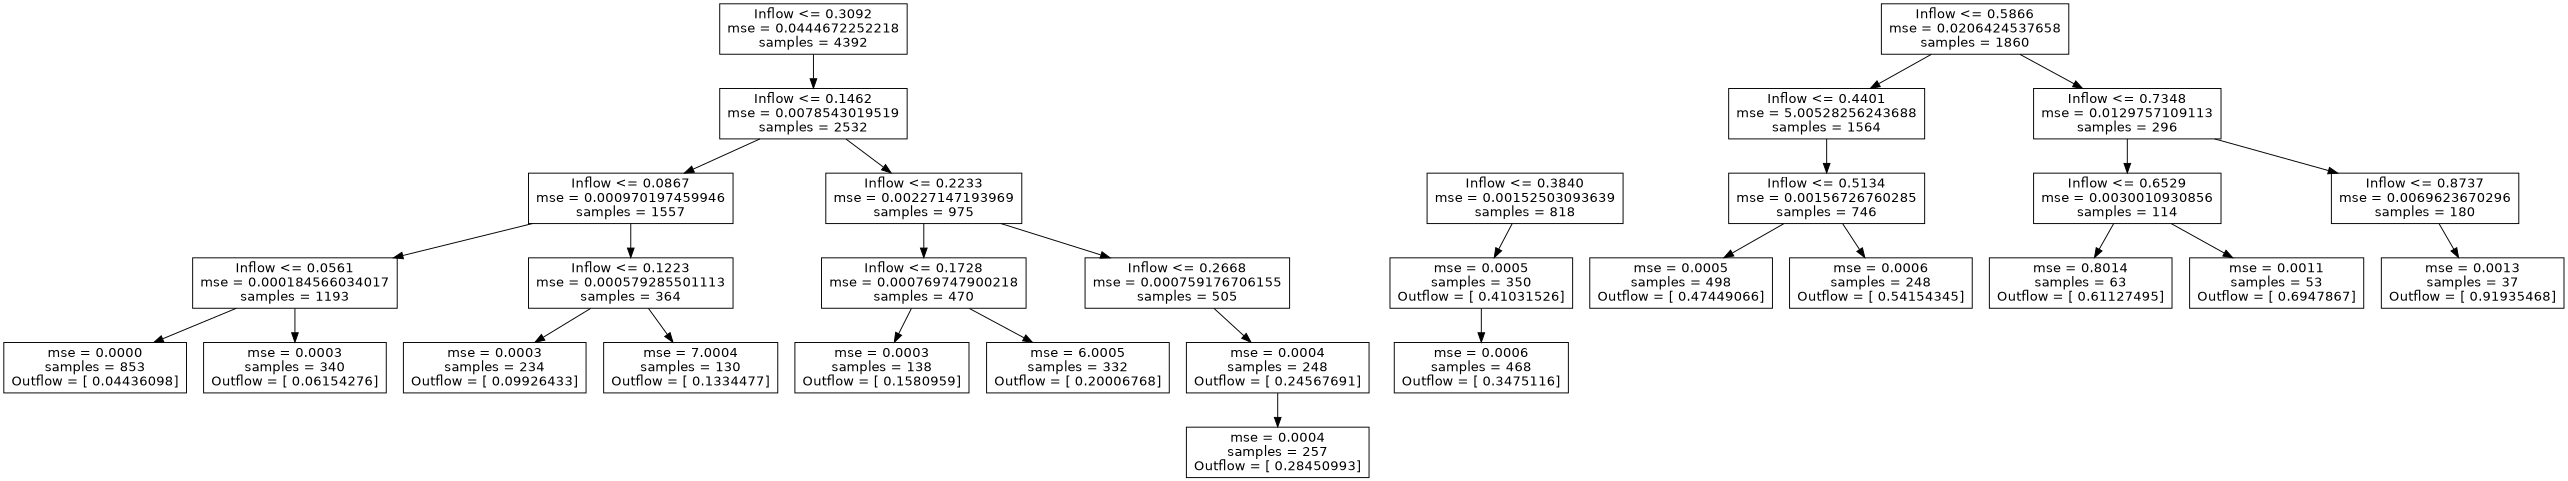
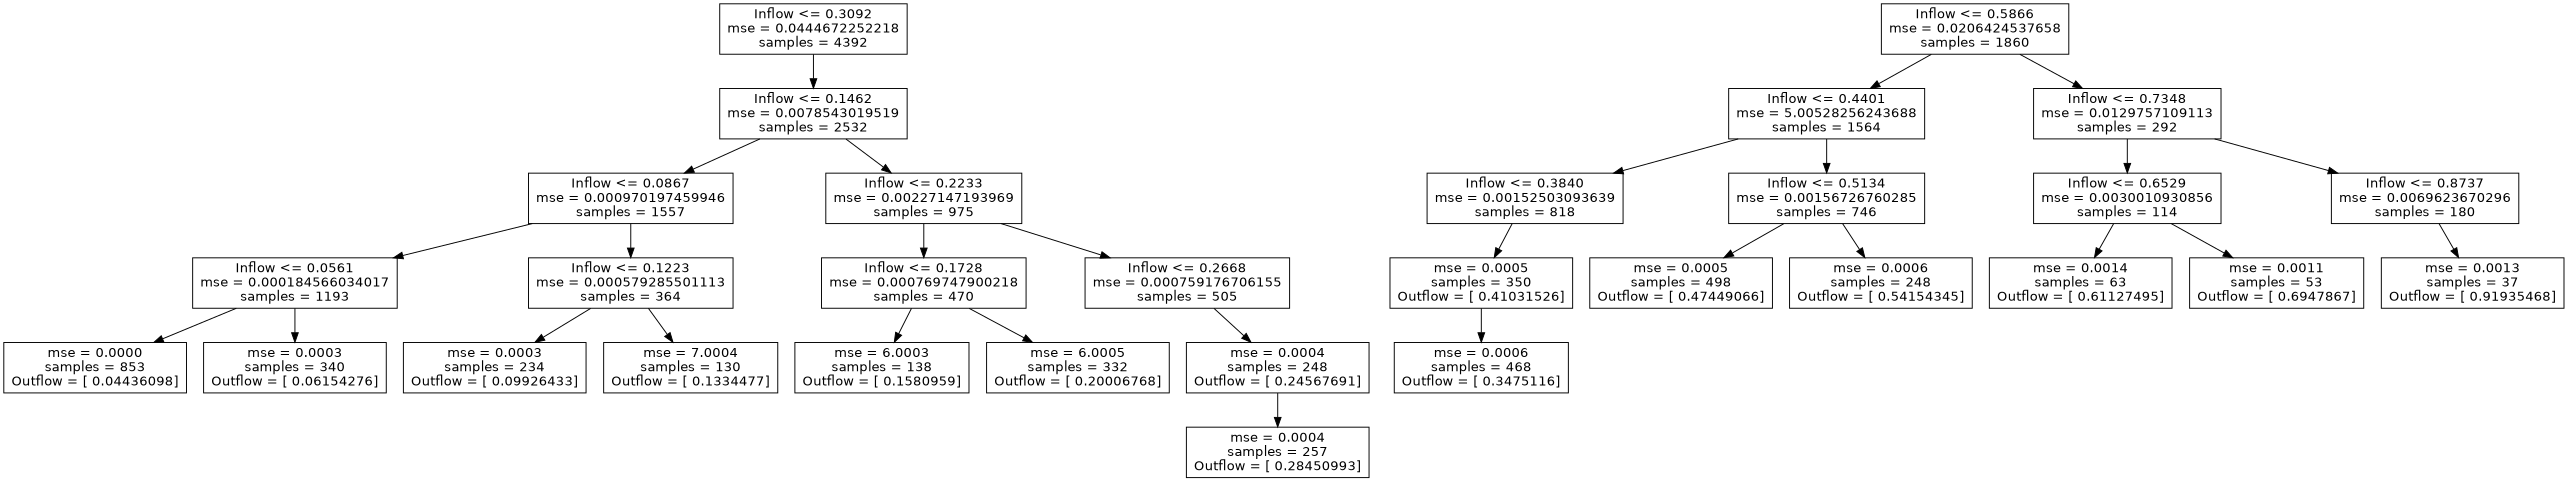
  digraph {
    fontname="DejaVu Sans"
    node [fontname="DejaVu Sans" shape=box]
    edge [fontname="DejaVu Sans"]
    n1 [label="Inflow <= 0.3092\nmse = 0.0444672252218\nsamples = 4392"]
    n2 [label="Inflow <= 0.1462\nmse = 0.0078543019519\nsamples = 2532"]
    n3 [label="Inflow <= 0.0867\nmse = 0.000970197459946\nsamples = 1557"]
    n4 [label="Inflow <= 0.2233\nmse = 0.00227147193969\nsamples = 975"]
    n5 [label="Inflow <= 0.5866\nmse = 0.0206424537658\nsamples = 1860"]
    n6 [label="Inflow <= 0.4401\nmse = 5.00528256243688\nsamples = 1564"]
-   n7 [label="Inflow <= 0.7348\nmse = 0.0129757109113\nsamples = 296"]
+   n7 [label="Inflow <= 0.7348\nmse = 0.0129757109113\nsamples = 292"]
    n8 [label="Inflow <= 0.0561\nmse = 0.000184566034017\nsamples = 1193"]
    n9 [label="Inflow <= 0.1223\nmse = 0.000579285501113\nsamples = 364"]
    n10 [label="Inflow <= 0.1728\nmse = 0.000769747900218\nsamples = 470"]
    n11 [label="Inflow <= 0.2668\nmse = 0.000759176706155\nsamples = 505"]
    n12 [label="mse = 0.0000\nsamples = 853\nOutflow = [ 0.04436098]"]
    n13 [label="mse = 0.0003\nsamples = 340\nOutflow = [ 0.06154276]"]
    n14 [label="mse = 0.0003\nsamples = 234\nOutflow = [ 0.09926433]"]
    n15 [label="mse = 7.0004\nsamples = 130\nOutflow = [ 0.1334477]"]
-   n16 [label="mse = 0.0003\nsamples = 138\nOutflow = [ 0.1580959]"]
+   n16 [label="mse = 6.0003\nsamples = 138\nOutflow = [ 0.1580959]"]
    n17 [label="mse = 6.0005\nsamples = 332\nOutflow = [ 0.20006768]"]
    n18 [label="mse = 0.0004\nsamples = 248\nOutflow = [ 0.24567691]"]
    n19 [label="mse = 0.0004\nsamples = 257\nOutflow = [ 0.28450993]"]
    n20 [label="Inflow <= 0.3840\nmse = 0.00152503093639\nsamples = 818"]
    n21 [label="Inflow <= 0.5134\nmse = 0.00156726760285\nsamples = 746"]
    n22 [label="Inflow <= 0.6529\nmse = 0.0030010930856\nsamples = 114"]
    n23 [label="Inflow <= 0.8737\nmse = 0.0069623670296\nsamples = 180"]
    n24 [label="mse = 0.0005\nsamples = 350\nOutflow = [ 0.41031526]"]
    n25 [label="mse = 0.0005\nsamples = 498\nOutflow = [ 0.47449066]"]
    n26 [label="mse = 0.0006\nsamples = 248\nOutflow = [ 0.54154345]"]
    n27 [label="mse = 0.0006\nsamples = 468\nOutflow = [ 0.3475116]"]
-   n28 [label="mse = 0.8014\nsamples = 63\nOutflow = [ 0.61127495]"]
+   n28 [label="mse = 0.0014\nsamples = 63\nOutflow = [ 0.61127495]"]
    n29 [label="mse = 0.0011\nsamples = 53\nOutflow = [ 0.6947867]"]
    n30 [label="mse = 0.0013\nsamples = 37\nOutflow = [ 0.91935468]"]
    n1 -> n2
    n2 -> n3
    n2 -> n4
    n3 -> n8
    n3 -> n9
    n4 -> n10
    n4 -> n11
    n5 -> n6
    n5 -> n7
+   n6 -> n20
    n6 -> n21
    n7 -> n22
    n7 -> n23
    n8 -> n12
    n8 -> n13
    n9 -> n14
    n9 -> n15
    n10 -> n16
    n10 -> n17
    n11 -> n18
    n18 -> n19
    n20 -> n24
    n21 -> n25
    n21 -> n26
    n22 -> n28
    n22 -> n29
    n23 -> n30
    n24 -> n27
  }
